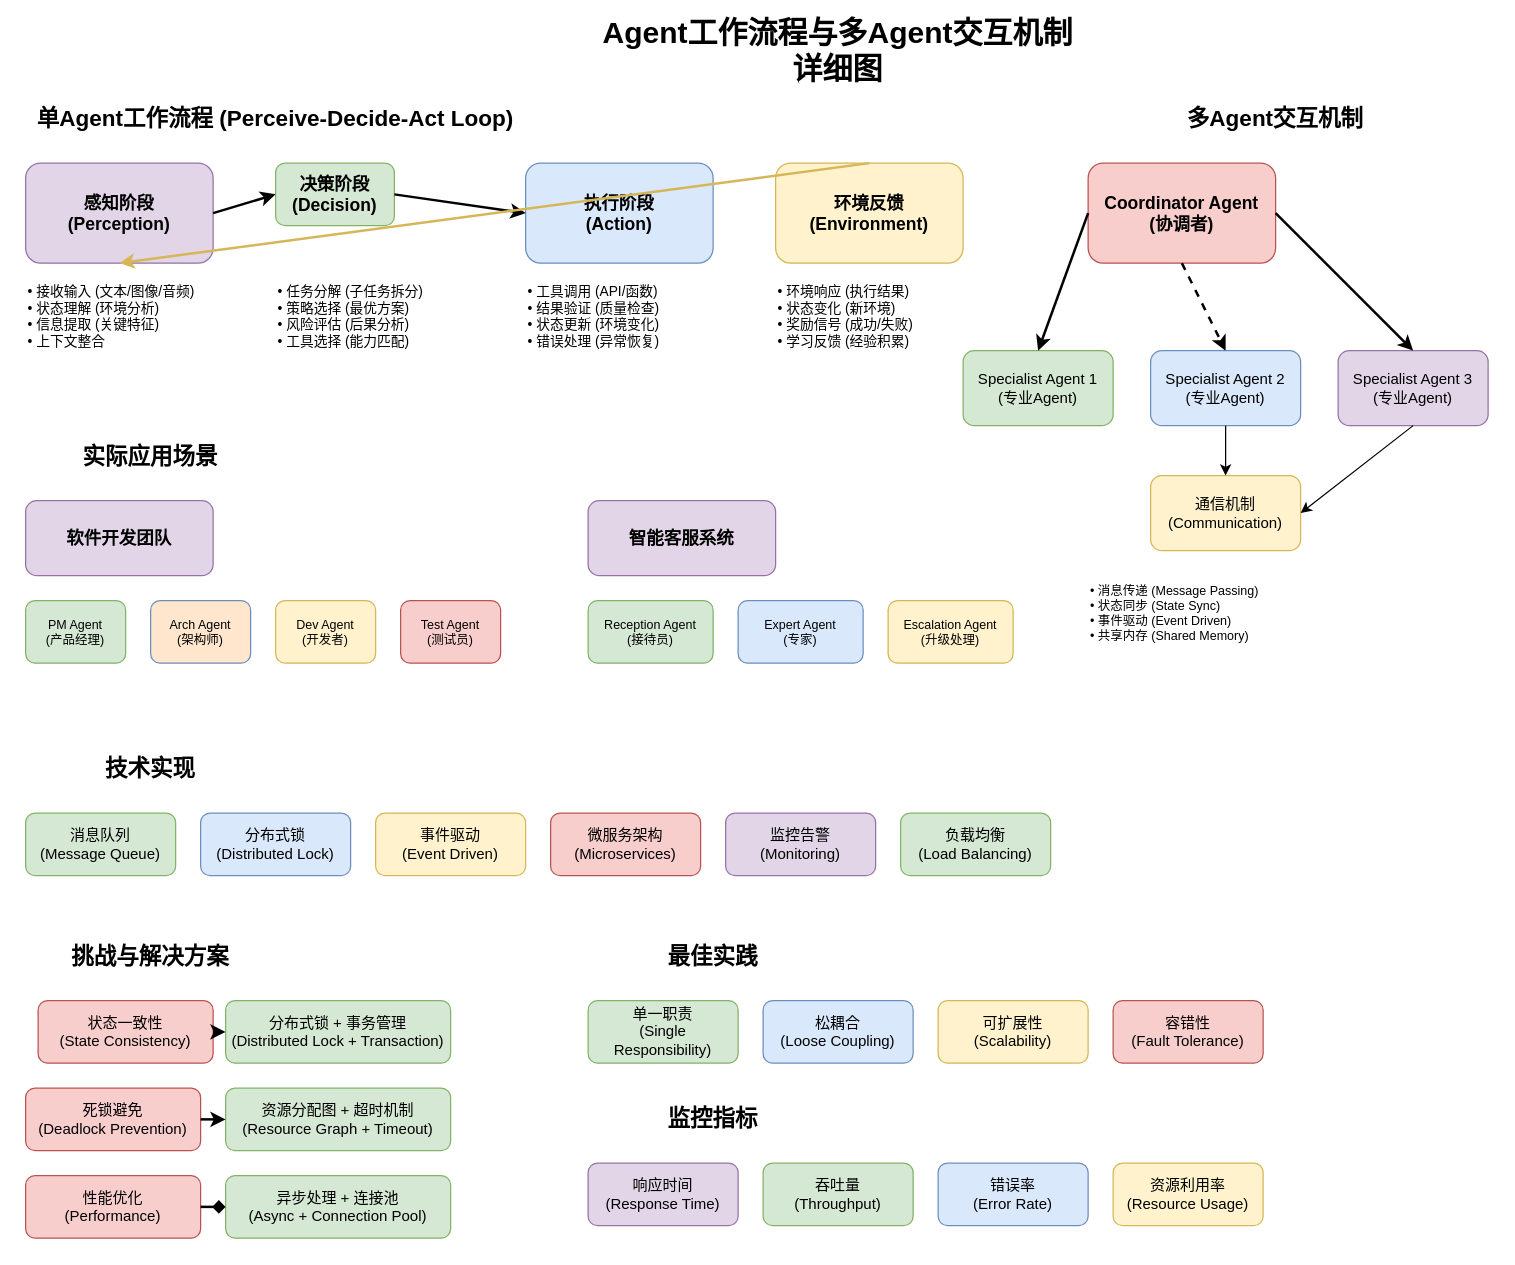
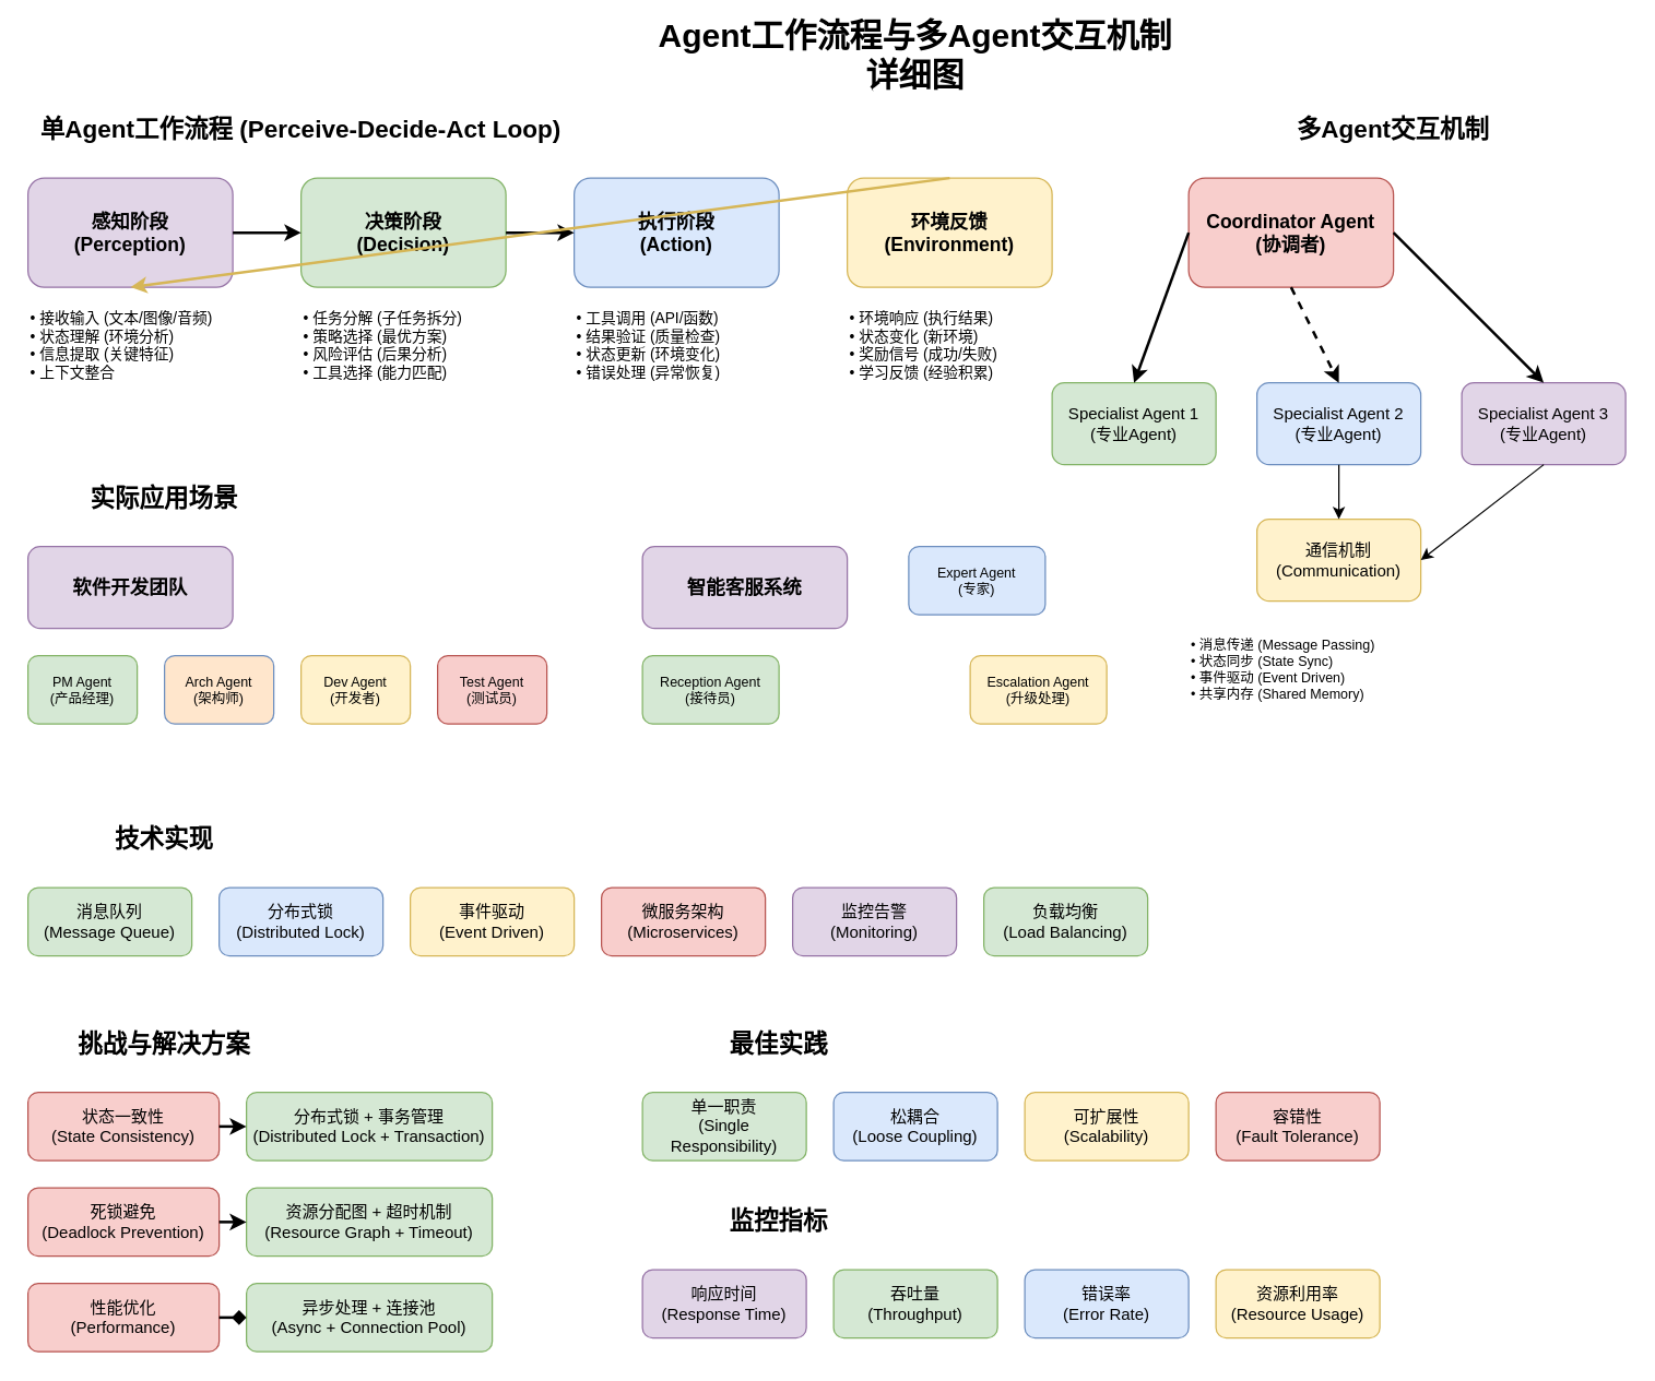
  <mxCell id="0" />
  <mxCell id="1" parent="0" />
  <mxCell id="2" value="Agent工作流程与多Agent交互机制详细图" style="text;html=1;strokeColor=none;fillColor=none;align=center;verticalAlign=middle;whiteSpace=wrap;rounded=0;fontSize=24;fontStyle=1;" vertex="1" parent="1"><mxGeometry x="470" y="20" width="400" height="40" as="geometry" /></mxCell>
  <mxCell id="3" value="单Agent工作流程 (Perceive-Decide-Act Loop)" style="text;html=1;strokeColor=none;fillColor=none;align=center;verticalAlign=middle;whiteSpace=wrap;rounded=0;fontSize=18;fontStyle=1;" vertex="1" parent="1"><mxGeometry x="20" y="80" width="400" height="30" as="geometry" /></mxCell>
  <mxCell id="4" value="感知阶段&#10;(Perception)" style="rounded=1;whiteSpace=wrap;html=1;fillColor=#e1d5e7;strokeColor=#9673a6;fontSize=14;fontStyle=1;" vertex="1" parent="1"><mxGeometry x="20" y="130" width="150" height="80" as="geometry" /></mxCell>
- <mxCell id="5" value="决策阶段&#10;(Decision)" style="rounded=1;whiteSpace=wrap;html=1;fillColor=#d5e8d4;strokeColor=#82b366;fontSize=14;fontStyle=1;" vertex="1" parent="1"><mxGeometry x="220" y="130" width="95" height="50" as="geometry" /></mxCell>
+ <mxCell id="5" value="决策阶段&#10;(Decision)" style="rounded=1;whiteSpace=wrap;html=1;fillColor=#d5e8d4;strokeColor=#82b366;fontSize=14;fontStyle=1;" vertex="1" parent="1"><mxGeometry x="220" y="130" width="150" height="80" as="geometry" /></mxCell>
  <mxCell id="6" value="执行阶段&#10;(Action)" style="rounded=1;whiteSpace=wrap;html=1;fillColor=#dae8fc;strokeColor=#6c8ebf;fontSize=14;fontStyle=1;" vertex="1" parent="1"><mxGeometry x="420" y="130" width="150" height="80" as="geometry" /></mxCell>
  <mxCell id="7" value="环境反馈&#10;(Environment)" style="rounded=1;whiteSpace=wrap;html=1;fillColor=#fff2cc;strokeColor=#d6b656;fontSize=14;fontStyle=1;" vertex="1" parent="1"><mxGeometry x="620" y="130" width="150" height="80" as="geometry" /></mxCell>
  <mxCell id="8" value="" style="endArrow=classic;html=1;rounded=0;exitX=1;exitY=0.5;exitDx=0;exitDy=0;entryX=0;entryY=0.5;entryDx=0;entryDy=0;strokeWidth=2;" edge="1" parent="1" source="4" target="5"><mxGeometry width="50" height="50" relative="1" as="geometry"><mxPoint x="260" y="290" as="sourcePoint" /><mxPoint x="310" y="240" as="targetPoint" /></mxGeometry></mxCell>
  <mxCell id="9" value="" style="endArrow=classic;html=1;rounded=0;exitX=1;exitY=0.5;exitDx=0;exitDy=0;entryX=0;entryY=0.5;entryDx=0;entryDy=0;strokeWidth=2;" edge="1" parent="1" source="5" target="6"><mxGeometry width="50" height="50" relative="1" as="geometry"><mxPoint x="260" y="290" as="sourcePoint" /><mxPoint x="310" y="240" as="targetPoint" /></mxGeometry></mxCell>
  <mxCell id="10" value="" style="endArrow=classic;html=1;rounded=0;exitX=0.5;exitY=0;exitDx=0;exitDy=0;entryX=0.5;entryY=1;entryDx=0;entryDy=0;strokeWidth=2;strokeColor=#d6b656;" edge="1" parent="1" source="7" target="4"><mxGeometry width="50" height="50" relative="1" as="geometry"><mxPoint x="260" y="290" as="sourcePoint" /><mxPoint x="310" y="240" as="targetPoint" /></mxGeometry></mxCell>
  <mxCell id="11" value="• 接收输入 (文本/图像/音频)&#10;• 状态理解 (环境分析)&#10;• 信息提取 (关键特征)&#10;• 上下文整合" style="text;html=1;strokeColor=none;fillColor=none;align=left;verticalAlign=top;whiteSpace=wrap;rounded=0;fontSize=11;" vertex="1" parent="1"><mxGeometry x="20" y="220" width="150" height="80" as="geometry" /></mxCell>
  <mxCell id="12" value="• 任务分解 (子任务拆分)&#10;• 策略选择 (最优方案)&#10;• 风险评估 (后果分析)&#10;• 工具选择 (能力匹配)" style="text;html=1;strokeColor=none;fillColor=none;align=left;verticalAlign=top;whiteSpace=wrap;rounded=0;fontSize=11;" vertex="1" parent="1"><mxGeometry x="220" y="220" width="150" height="80" as="geometry" /></mxCell>
  <mxCell id="13" value="• 工具调用 (API/函数)&#10;• 结果验证 (质量检查)&#10;• 状态更新 (环境变化)&#10;• 错误处理 (异常恢复)" style="text;html=1;strokeColor=none;fillColor=none;align=left;verticalAlign=top;whiteSpace=wrap;rounded=0;fontSize=11;" vertex="1" parent="1"><mxGeometry x="420" y="220" width="150" height="80" as="geometry" /></mxCell>
  <mxCell id="14" value="• 环境响应 (执行结果)&#10;• 状态变化 (新环境)&#10;• 奖励信号 (成功/失败)&#10;• 学习反馈 (经验积累)" style="text;html=1;strokeColor=none;fillColor=none;align=left;verticalAlign=top;whiteSpace=wrap;rounded=0;fontSize=11;" vertex="1" parent="1"><mxGeometry x="620" y="220" width="150" height="80" as="geometry" /></mxCell>
  <mxCell id="15" value="多Agent交互机制" style="text;html=1;strokeColor=none;fillColor=none;align=center;verticalAlign=middle;whiteSpace=wrap;rounded=0;fontSize=18;fontStyle=1;" vertex="1" parent="1"><mxGeometry x="870" y="80" width="300" height="30" as="geometry" /></mxCell>
  <mxCell id="16" value="Coordinator Agent&#10;(协调者)" style="rounded=1;whiteSpace=wrap;html=1;fillColor=#f8cecc;strokeColor=#b85450;fontSize=14;fontStyle=1;" vertex="1" parent="1"><mxGeometry x="870" y="130" width="150" height="80" as="geometry" /></mxCell>
  <mxCell id="17" value="Specialist Agent 1&#10;(专业Agent)" style="rounded=1;whiteSpace=wrap;html=1;fillColor=#d5e8d4;strokeColor=#82b366;fontSize=12;" vertex="1" parent="1"><mxGeometry x="770" y="280" width="120" height="60" as="geometry" /></mxCell>
  <mxCell id="18" value="Specialist Agent 2&#10;(专业Agent)" style="rounded=1;whiteSpace=wrap;html=1;fillColor=#dae8fc;strokeColor=#6c8ebf;fontSize=12;" vertex="1" parent="1"><mxGeometry x="920" y="280" width="120" height="60" as="geometry" /></mxCell>
  <mxCell id="19" value="Specialist Agent 3&#10;(专业Agent)" style="rounded=1;whiteSpace=wrap;html=1;fillColor=#e1d5e7;strokeColor=#9673a6;fontSize=12;" vertex="1" parent="1"><mxGeometry x="1070" y="280" width="120" height="60" as="geometry" /></mxCell>
  <mxCell id="20" value="" style="endArrow=classic;html=1;rounded=0;exitX=0;exitY=0.5;exitDx=0;exitDy=0;entryX=0.5;entryY=0;entryDx=0;entryDy=0;strokeWidth=2;" edge="1" parent="1" source="16" target="17"><mxGeometry width="50" height="50" relative="1" as="geometry"><mxPoint x="260" y="290" as="sourcePoint" /><mxPoint x="310" y="240" as="targetPoint" /></mxGeometry></mxCell>
  <mxCell id="21" value="" style="endArrow=classic;html=1;rounded=0;exitX=0.5;exitY=1;exitDx=0;exitDy=0;entryX=0.5;entryY=0;entryDx=0;entryDy=0;strokeWidth=2;dashed=1;" edge="1" parent="1" source="16" target="18"><mxGeometry width="50" height="50" relative="1" as="geometry"><mxPoint x="260" y="290" as="sourcePoint" /><mxPoint x="310" y="240" as="targetPoint" /></mxGeometry></mxCell>
  <mxCell id="22" value="" style="endArrow=classic;html=1;rounded=0;exitX=1;exitY=0.5;exitDx=0;exitDy=0;entryX=0.5;entryY=0;entryDx=0;entryDy=0;strokeWidth=2;" edge="1" parent="1" source="16" target="19"><mxGeometry width="50" height="50" relative="1" as="geometry"><mxPoint x="260" y="290" as="sourcePoint" /><mxPoint x="310" y="240" as="targetPoint" /></mxGeometry></mxCell>
  <mxCell id="23" value="通信机制&#10;(Communication)" style="rounded=1;whiteSpace=wrap;html=1;fillColor=#fff2cc;strokeColor=#d6b656;fontSize=12;" vertex="1" parent="1"><mxGeometry x="920" y="380" width="120" height="60" as="geometry" /></mxCell>
  <mxCell id="24" value="" style="endArrow=classic;html=1;rounded=0;exitX=0.5;exitY=1;exitDx=0;exitDy=0;entryX=0.5;entryY=0;entryDx=0;entryDy=0;" edge="1" parent="1" source="18" target="23"><mxGeometry width="50" height="50" relative="1" as="geometry"><mxPoint x="260" y="290" as="sourcePoint" /><mxPoint x="310" y="240" as="targetPoint" /></mxGeometry></mxCell>
  <mxCell id="25" value="" style="endArrow=classic;html=1;rounded=0;exitX=0.5;exitY=1;exitDx=0;exitDy=0;entryX=1;entryY=0.5;entryDx=0;entryDy=0;" edge="1" parent="1" source="19" target="23"><mxGeometry width="50" height="50" relative="1" as="geometry"><mxPoint x="260" y="290" as="sourcePoint" /><mxPoint x="310" y="240" as="targetPoint" /></mxGeometry></mxCell>
  <mxCell id="26" value="• 消息传递 (Message Passing)&#10;• 状态同步 (State Sync)&#10;• 事件驱动 (Event Driven)&#10;• 共享内存 (Shared Memory)" style="text;html=1;strokeColor=none;fillColor=none;align=left;verticalAlign=top;whiteSpace=wrap;rounded=0;fontSize=10;" vertex="1" parent="1"><mxGeometry x="870" y="460" width="200" height="80" as="geometry" /></mxCell>
  <mxCell id="27" value="实际应用场景" style="text;html=1;strokeColor=none;fillColor=none;align=center;verticalAlign=middle;whiteSpace=wrap;rounded=0;fontSize=18;fontStyle=1;" vertex="1" parent="1"><mxGeometry x="20" y="350" width="200" height="30" as="geometry" /></mxCell>
  <mxCell id="28" value="软件开发团队" style="rounded=1;whiteSpace=wrap;html=1;fillColor=#e1d5e7;strokeColor=#9673a6;fontSize=14;fontStyle=1;" vertex="1" parent="1"><mxGeometry x="20" y="400" width="150" height="60" as="geometry" /></mxCell>
  <mxCell id="29" value="PM Agent&#10;(产品经理)" style="rounded=1;whiteSpace=wrap;html=1;fillColor=#d5e8d4;strokeColor=#82b366;fontSize=10;" vertex="1" parent="1"><mxGeometry x="20" y="480" width="80" height="50" as="geometry" /></mxCell>
  <mxCell id="30" value="Arch Agent&#10;(架构师)" style="rounded=1;whiteSpace=wrap;html=1;fillColor=#ffe6cc;strokeColor=#6c8ebf;fontSize=10;" vertex="1" parent="1"><mxGeometry x="120" y="480" width="80" height="50" as="geometry" /></mxCell>
  <mxCell id="31" value="Dev Agent&#10;(开发者)" style="rounded=1;whiteSpace=wrap;html=1;fillColor=#fff2cc;strokeColor=#d6b656;fontSize=10;" vertex="1" parent="1"><mxGeometry x="220" y="480" width="80" height="50" as="geometry" /></mxCell>
  <mxCell id="32" value="Test Agent&#10;(测试员)" style="rounded=1;whiteSpace=wrap;html=1;fillColor=#f8cecc;strokeColor=#b85450;fontSize=10;" vertex="1" parent="1"><mxGeometry x="320" y="480" width="80" height="50" as="geometry" /></mxCell>
  <mxCell id="33" value="智能客服系统" style="rounded=1;whiteSpace=wrap;html=1;fillColor=#e1d5e7;strokeColor=#9673a6;fontSize=14;fontStyle=1;" vertex="1" parent="1"><mxGeometry x="470" y="400" width="150" height="60" as="geometry" /></mxCell>
  <mxCell id="34" value="Reception Agent&#10;(接待员)" style="rounded=1;whiteSpace=wrap;html=1;fillColor=#d5e8d4;strokeColor=#82b366;fontSize=10;" vertex="1" parent="1"><mxGeometry x="470" y="480" width="100" height="50" as="geometry" /></mxCell>
- <mxCell id="35" value="Expert Agent&#10;(专家)" style="rounded=1;whiteSpace=wrap;html=1;fillColor=#dae8fc;strokeColor=#6c8ebf;fontSize=10;" vertex="1" parent="1"><mxGeometry x="590" y="480" width="100" height="50" as="geometry" /></mxCell>
+ <mxCell id="35" value="Expert Agent&#10;(专家)" style="rounded=1;whiteSpace=wrap;html=1;fillColor=#dae8fc;strokeColor=#6c8ebf;fontSize=10;" vertex="1" parent="1"><mxGeometry x="665" y="400" width="100" height="50" as="geometry" /></mxCell>
  <mxCell id="36" value="Escalation Agent&#10;(升级处理)" style="rounded=1;whiteSpace=wrap;html=1;fillColor=#fff2cc;strokeColor=#d6b656;fontSize=10;" vertex="1" parent="1"><mxGeometry x="710" y="480" width="100" height="50" as="geometry" /></mxCell>
  <mxCell id="37" value="技术实现" style="text;html=1;strokeColor=none;fillColor=none;align=center;verticalAlign=middle;whiteSpace=wrap;rounded=0;fontSize=18;fontStyle=1;" vertex="1" parent="1"><mxGeometry x="20" y="600" width="200" height="30" as="geometry" /></mxCell>
  <mxCell id="38" value="消息队列&#10;(Message Queue)" style="rounded=1;whiteSpace=wrap;html=1;fillColor=#d5e8d4;strokeColor=#82b366;fontSize=12;" vertex="1" parent="1"><mxGeometry x="20" y="650" width="120" height="50" as="geometry" /></mxCell>
  <mxCell id="39" value="分布式锁&#10;(Distributed Lock)" style="rounded=1;whiteSpace=wrap;html=1;fillColor=#dae8fc;strokeColor=#6c8ebf;fontSize=12;" vertex="1" parent="1"><mxGeometry x="160" y="650" width="120" height="50" as="geometry" /></mxCell>
  <mxCell id="40" value="事件驱动&#10;(Event Driven)" style="rounded=1;whiteSpace=wrap;html=1;fillColor=#fff2cc;strokeColor=#d6b656;fontSize=12;" vertex="1" parent="1"><mxGeometry x="300" y="650" width="120" height="50" as="geometry" /></mxCell>
  <mxCell id="41" value="微服务架构&#10;(Microservices)" style="rounded=1;whiteSpace=wrap;html=1;fillColor=#f8cecc;strokeColor=#b85450;fontSize=12;" vertex="1" parent="1"><mxGeometry x="440" y="650" width="120" height="50" as="geometry" /></mxCell>
  <mxCell id="42" value="监控告警&#10;(Monitoring)" style="rounded=1;whiteSpace=wrap;html=1;fillColor=#e1d5e7;strokeColor=#9673a6;fontSize=12;" vertex="1" parent="1"><mxGeometry x="580" y="650" width="120" height="50" as="geometry" /></mxCell>
  <mxCell id="43" value="负载均衡&#10;(Load Balancing)" style="rounded=1;whiteSpace=wrap;html=1;fillColor=#d5e8d4;strokeColor=#82b366;fontSize=12;" vertex="1" parent="1"><mxGeometry x="720" y="650" width="120" height="50" as="geometry" /></mxCell>
  <mxCell id="44" value="挑战与解决方案" style="text;html=1;strokeColor=none;fillColor=none;align=center;verticalAlign=middle;whiteSpace=wrap;rounded=0;fontSize=18;fontStyle=1;" vertex="1" parent="1"><mxGeometry x="20" y="750" width="200" height="30" as="geometry" /></mxCell>
- <mxCell id="45" value="状态一致性&#10;(State Consistency)" style="rounded=1;whiteSpace=wrap;html=1;fillColor=#f8cecc;strokeColor=#b85450;fontSize=12;" vertex="1" parent="1"><mxGeometry x="30" y="800" width="140" height="50" as="geometry" /></mxCell>
+ <mxCell id="45" value="状态一致性&#10;(State Consistency)" style="rounded=1;whiteSpace=wrap;html=1;fillColor=#f8cecc;strokeColor=#b85450;fontSize=12;" vertex="1" parent="1"><mxGeometry x="20" y="800" width="140" height="50" as="geometry" /></mxCell>
  <mxCell id="46" value="分布式锁 + 事务管理&#10;(Distributed Lock + Transaction)" style="rounded=1;whiteSpace=wrap;html=1;fillColor=#d5e8d4;strokeColor=#82b366;fontSize=12;" vertex="1" parent="1"><mxGeometry x="180" y="800" width="180" height="50" as="geometry" /></mxCell>
  <mxCell id="47" value="死锁避免&#10;(Deadlock Prevention)" style="rounded=1;whiteSpace=wrap;html=1;fillColor=#f8cecc;strokeColor=#b85450;fontSize=12;" vertex="1" parent="1"><mxGeometry x="20" y="870" width="140" height="50" as="geometry" /></mxCell>
  <mxCell id="48" value="资源分配图 + 超时机制&#10;(Resource Graph + Timeout)" style="rounded=1;whiteSpace=wrap;html=1;fillColor=#d5e8d4;strokeColor=#82b366;fontSize=12;" vertex="1" parent="1"><mxGeometry x="180" y="870" width="180" height="50" as="geometry" /></mxCell>
  <mxCell id="49" value="性能优化&#10;(Performance)" style="rounded=1;whiteSpace=wrap;html=1;fillColor=#f8cecc;strokeColor=#b85450;fontSize=12;" vertex="1" parent="1"><mxGeometry x="20" y="940" width="140" height="50" as="geometry" /></mxCell>
  <mxCell id="50" value="异步处理 + 连接池&#10;(Async + Connection Pool)" style="rounded=1;whiteSpace=wrap;html=1;fillColor=#d5e8d4;strokeColor=#82b366;fontSize=12;" vertex="1" parent="1"><mxGeometry x="180" y="940" width="180" height="50" as="geometry" /></mxCell>
  <mxCell id="51" value="" style="endArrow=classic;html=1;rounded=0;exitX=1;exitY=0.5;exitDx=0;exitDy=0;entryX=0;entryY=0.5;entryDx=0;entryDy=0;strokeWidth=2;" edge="1" parent="1" source="45" target="46"><mxGeometry width="50" height="50" relative="1" as="geometry"><mxPoint x="260" y="290" as="sourcePoint" /><mxPoint x="310" y="240" as="targetPoint" /></mxGeometry></mxCell>
  <mxCell id="52" value="" style="endArrow=classic;html=1;rounded=0;exitX=1;exitY=0.5;exitDx=0;exitDy=0;entryX=0;entryY=0.5;entryDx=0;entryDy=0;strokeWidth=2;" edge="1" parent="1" source="47" target="48"><mxGeometry width="50" height="50" relative="1" as="geometry"><mxPoint x="260" y="290" as="sourcePoint" /><mxPoint x="310" y="240" as="targetPoint" /></mxGeometry></mxCell>
  <mxCell id="53" value="" style="endArrow=diamond;html=1;rounded=0;exitX=1;exitY=0.5;exitDx=0;exitDy=0;entryX=0;entryY=0.5;entryDx=0;entryDy=0;strokeWidth=2;" edge="1" parent="1" source="49" target="50"><mxGeometry width="50" height="50" relative="1" as="geometry"><mxPoint x="260" y="290" as="sourcePoint" /><mxPoint x="310" y="240" as="targetPoint" /></mxGeometry></mxCell>
  <mxCell id="54" value="最佳实践" style="text;html=1;strokeColor=none;fillColor=none;align=center;verticalAlign=middle;whiteSpace=wrap;rounded=0;fontSize=18;fontStyle=1;" vertex="1" parent="1"><mxGeometry x="470" y="750" width="200" height="30" as="geometry" /></mxCell>
  <mxCell id="55" value="单一职责&#10;(Single Responsibility)" style="rounded=1;whiteSpace=wrap;html=1;fillColor=#d5e8d4;strokeColor=#82b366;fontSize=12;" vertex="1" parent="1"><mxGeometry x="470" y="800" width="120" height="50" as="geometry" /></mxCell>
  <mxCell id="56" value="松耦合&#10;(Loose Coupling)" style="rounded=1;whiteSpace=wrap;html=1;fillColor=#dae8fc;strokeColor=#6c8ebf;fontSize=12;" vertex="1" parent="1"><mxGeometry x="610" y="800" width="120" height="50" as="geometry" /></mxCell>
  <mxCell id="57" value="可扩展性&#10;(Scalability)" style="rounded=1;whiteSpace=wrap;html=1;fillColor=#fff2cc;strokeColor=#d6b656;fontSize=12;" vertex="1" parent="1"><mxGeometry x="750" y="800" width="120" height="50" as="geometry" /></mxCell>
  <mxCell id="58" value="容错性&#10;(Fault Tolerance)" style="rounded=1;whiteSpace=wrap;html=1;fillColor=#f8cecc;strokeColor=#b85450;fontSize=12;" vertex="1" parent="1"><mxGeometry x="890" y="800" width="120" height="50" as="geometry" /></mxCell>
  <mxCell id="59" value="监控指标" style="text;html=1;strokeColor=none;fillColor=none;align=center;verticalAlign=middle;whiteSpace=wrap;rounded=0;fontSize=18;fontStyle=1;" vertex="1" parent="1"><mxGeometry x="470" y="880" width="200" height="30" as="geometry" /></mxCell>
  <mxCell id="60" value="响应时间&#10;(Response Time)" style="rounded=1;whiteSpace=wrap;html=1;fillColor=#e1d5e7;strokeColor=#9673a6;fontSize=12;" vertex="1" parent="1"><mxGeometry x="470" y="930" width="120" height="50" as="geometry" /></mxCell>
  <mxCell id="61" value="吞吐量&#10;(Throughput)" style="rounded=1;whiteSpace=wrap;html=1;fillColor=#d5e8d4;strokeColor=#82b366;fontSize=12;" vertex="1" parent="1"><mxGeometry x="610" y="930" width="120" height="50" as="geometry" /></mxCell>
  <mxCell id="62" value="错误率&#10;(Error Rate)" style="rounded=1;whiteSpace=wrap;html=1;fillColor=#dae8fc;strokeColor=#6c8ebf;fontSize=12;" vertex="1" parent="1"><mxGeometry x="750" y="930" width="120" height="50" as="geometry" /></mxCell>
  <mxCell id="63" value="资源利用率&#10;(Resource Usage)" style="rounded=1;whiteSpace=wrap;html=1;fillColor=#fff2cc;strokeColor=#d6b656;fontSize=12;" vertex="1" parent="1"><mxGeometry x="890" y="930" width="120" height="50" as="geometry" /></mxCell>
